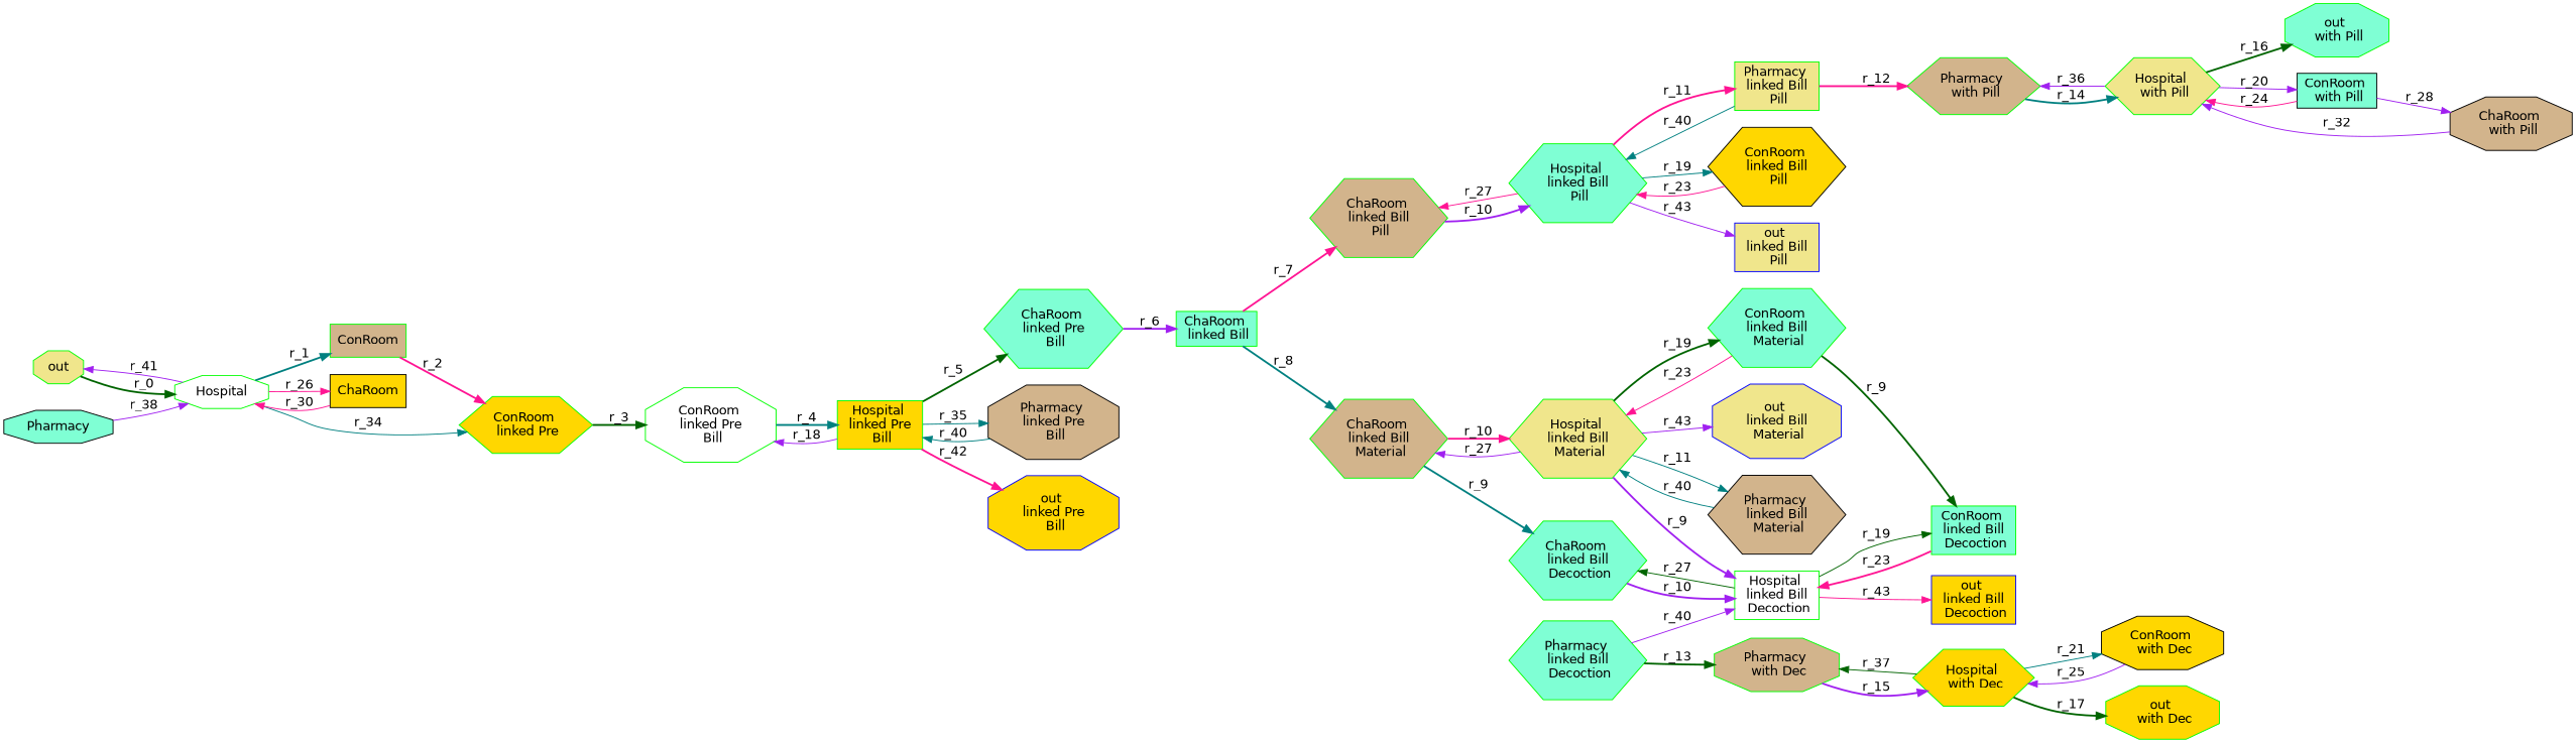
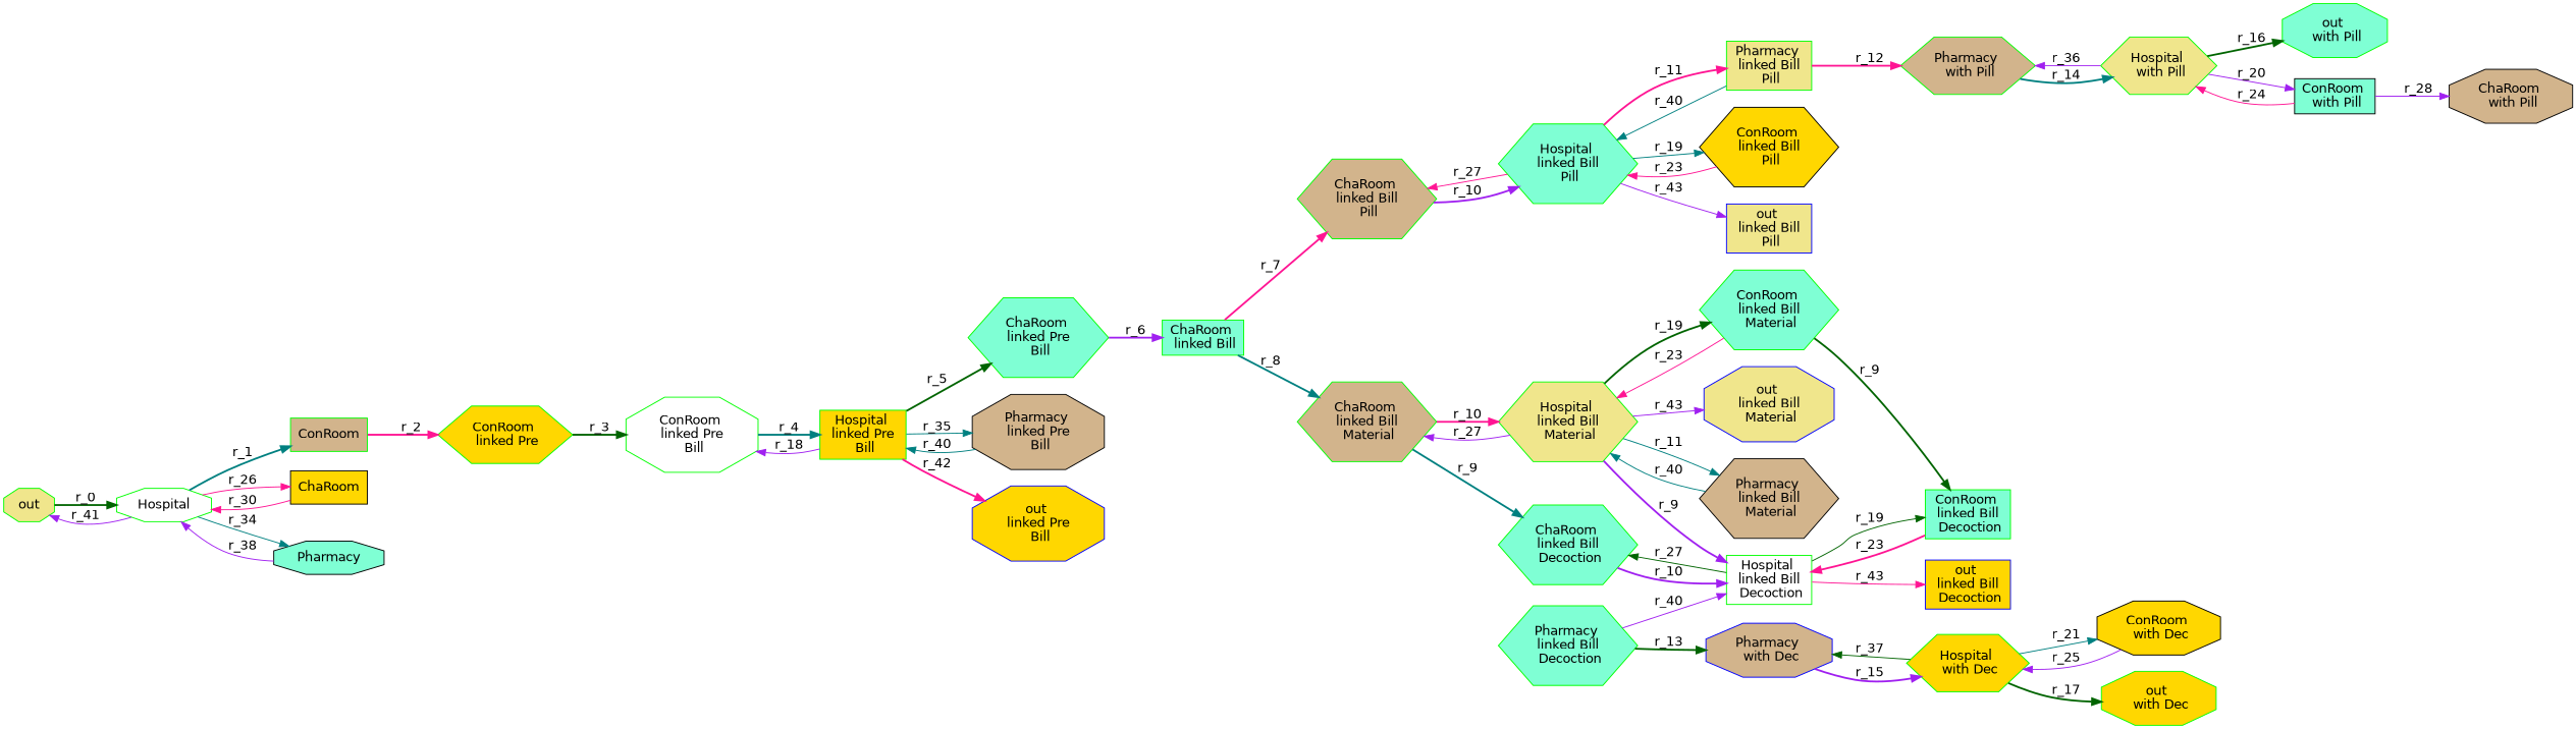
  digraph {
    fontname="DejaVu Sans"
    rankdir=LR
    node [color=green fillcolor=aquamarine fontname="DejaVu Sans" shape=hexagon style=filled]
    edge [color=purple fontname="DejaVu Sans"]
    n1 [fillcolor=khaki label=out shape=octagon]
    n2 [fillcolor=white label=Hospital shape=octagon]
    n3 [fillcolor=tan label=ConRoom shape=box]
    n4 [fillcolor=gold label=ChaRoom shape=box color=""]
    n5 [label=Pharmacy shape=octagon color=""]
    n6 [fillcolor=gold label="ConRoom \n linked Pre"]
    n7 [fillcolor=white label="ConRoom \n linked Pre \n Bill" shape=octagon]
    n8 [fillcolor=gold label="Hospital \n linked Pre \n Bill" shape=box]
    n9 [label="ChaRoom \n linked Pre \n Bill"]
    n10 [fillcolor=tan label="Pharmacy \n linked Pre \n Bill" shape=octagon color=""]
    n11 [color=blue fillcolor=gold label="out \n linked Pre \n Bill" shape=octagon]
    n12 [label="ChaRoom \n linked Bill" shape=box]
    n13 [fillcolor=tan label="ChaRoom \n linked Bill \n Pill"]
    n14 [fillcolor=tan label="ChaRoom \n linked Bill \n Material"]
    n15 [label="Hospital \n linked Bill \n Pill"]
    n16 [label="ChaRoom \n linked Bill \n Decoction"]
    n17 [fillcolor=khaki label="Hospital \n linked Bill \n Material"]
    n18 [fillcolor=khaki label="Pharmacy \n linked Bill \n Pill" shape=box]
    n19 [fillcolor=gold label="ConRoom \n linked Bill \n Pill" color=""]
    n20 [color=blue fillcolor=khaki label="out \n linked Bill \n Pill" shape=box]
    n21 [fillcolor=white label="Hospital \n linked Bill \n Decoction" shape=box]
    n22 [fillcolor=tan label="Pharmacy \n linked Bill \n Material" color=""]
    n23 [label="ConRoom \n linked Bill \n Material"]
    n24 [color=blue fillcolor=khaki label="out \n linked Bill \n Material" shape=octagon]
    n25 [fillcolor=tan label="Pharmacy \n with Pill"]
    n26 [label="ConRoom \n linked Bill \n Decoction" shape=box]
    n27 [color=blue fillcolor=gold label="out \n linked Bill \n Decoction" shape=box]
    n28 [fillcolor=khaki label="Hospital \n with Pill"]
    n29 [label="Pharmacy \n linked Bill \n Decoction"]
-   n30 [fillcolor=tan label="Pharmacy \n with Dec" shape=octagon]
+   n30 [color=blue fillcolor=tan label="Pharmacy \n with Dec" shape=octagon]
    n31 [label="out \n with Pill" shape=octagon]
    n32 [label="ConRoom \n with Pill" shape=box color=""]
    n33 [fillcolor=gold label="Hospital \n with Dec"]
    n34 [fillcolor=tan label="ChaRoom \n with Pill" shape=octagon color=""]
    n35 [fillcolor=gold label="out \n with Dec" shape=octagon]
    n36 [fillcolor=gold label="ConRoom \n with Dec" shape=octagon color=""]
    n1 -> n2 [color=darkgreen label=r_0 style=bold]
    n2 -> n1 [label=r_41]
    n2 -> n3 [color=teal label=r_1 style=bold]
    n2 -> n4 [color=deeppink label=r_26]
-   n2 -> n6 [color=teal label=r_34]
+   n2 -> n5 [color=teal label=r_34]
    n3 -> n6 [color=deeppink label=r_2 style=bold]
    n4 -> n2 [color=deeppink label=r_30]
    n5 -> n2 [label=r_38]
    n6 -> n7 [color=darkgreen label=r_3 style=bold]
    n7 -> n8 [color=teal label=r_4 style=bold]
    n8 -> n7 [label=r_18]
    n8 -> n9 [color=darkgreen label=r_5 style=bold]
    n8 -> n10 [color=teal label=r_35]
    n8 -> n11 [color=deeppink label=r_42 style=bold]
    n9 -> n12 [label=r_6 style=bold]
    n10 -> n8 [color=teal label=r_40]
    n12 -> n13 [color=deeppink label=r_7 style=bold]
    n12 -> n14 [color=teal label=r_8 style=bold]
    n13 -> n15 [label=r_10 style=bold]
    n14 -> n16 [color=teal label=r_9 style=bold]
    n14 -> n17 [color=deeppink label=r_10 style=bold]
    n15 -> n13 [color=deeppink label=r_27]
    n15 -> n18 [color=deeppink label=r_11 style=bold]
    n15 -> n19 [color=teal label=r_19]
    n15 -> n20 [label=r_43]
    n16 -> n21 [label=r_10 style=bold]
    n17 -> n14 [label=r_27]
    n17 -> n21 [label=r_9 style=bold]
    n17 -> n22 [color=teal label=r_11]
    n17 -> n23 [color=darkgreen label=r_19 style=bold]
    n17 -> n24 [label=r_43]
    n18 -> n15 [color=teal label=r_40]
    n18 -> n25 [color=deeppink label=r_12 style=bold]
    n19 -> n15 [color=deeppink label=r_23]
    n21 -> n16 [color=darkgreen label=r_27]
    n21 -> n26 [color=darkgreen label=r_19]
    n21 -> n27 [color=deeppink label=r_43]
    n22 -> n17 [color=teal label=r_40]
    n23 -> n17 [color=deeppink label=r_23]
    n23 -> n26 [color=darkgreen label=r_9 style=bold]
    n25 -> n28 [color=teal label=r_14 style=bold]
    n26 -> n21 [color=deeppink label=r_23 style=bold]
    n28 -> n25 [label=r_36]
    n28 -> n31 [color=darkgreen label=r_16 style=bold]
    n28 -> n32 [label=r_20]
    n29 -> n21 [label=r_40]
    n29 -> n30 [color=darkgreen label=r_13 style=bold]
    n30 -> n33 [label=r_15 style=bold]
    n32 -> n28 [color=deeppink label=r_24]
    n32 -> n34 [label=r_28]
    n33 -> n30 [color=darkgreen label=r_37]
    n33 -> n35 [color=darkgreen label=r_17 style=bold]
    n33 -> n36 [color=teal label=r_21]
-   n34 -> n28 [label=r_32]
    n36 -> n33 [label=r_25]
  }
